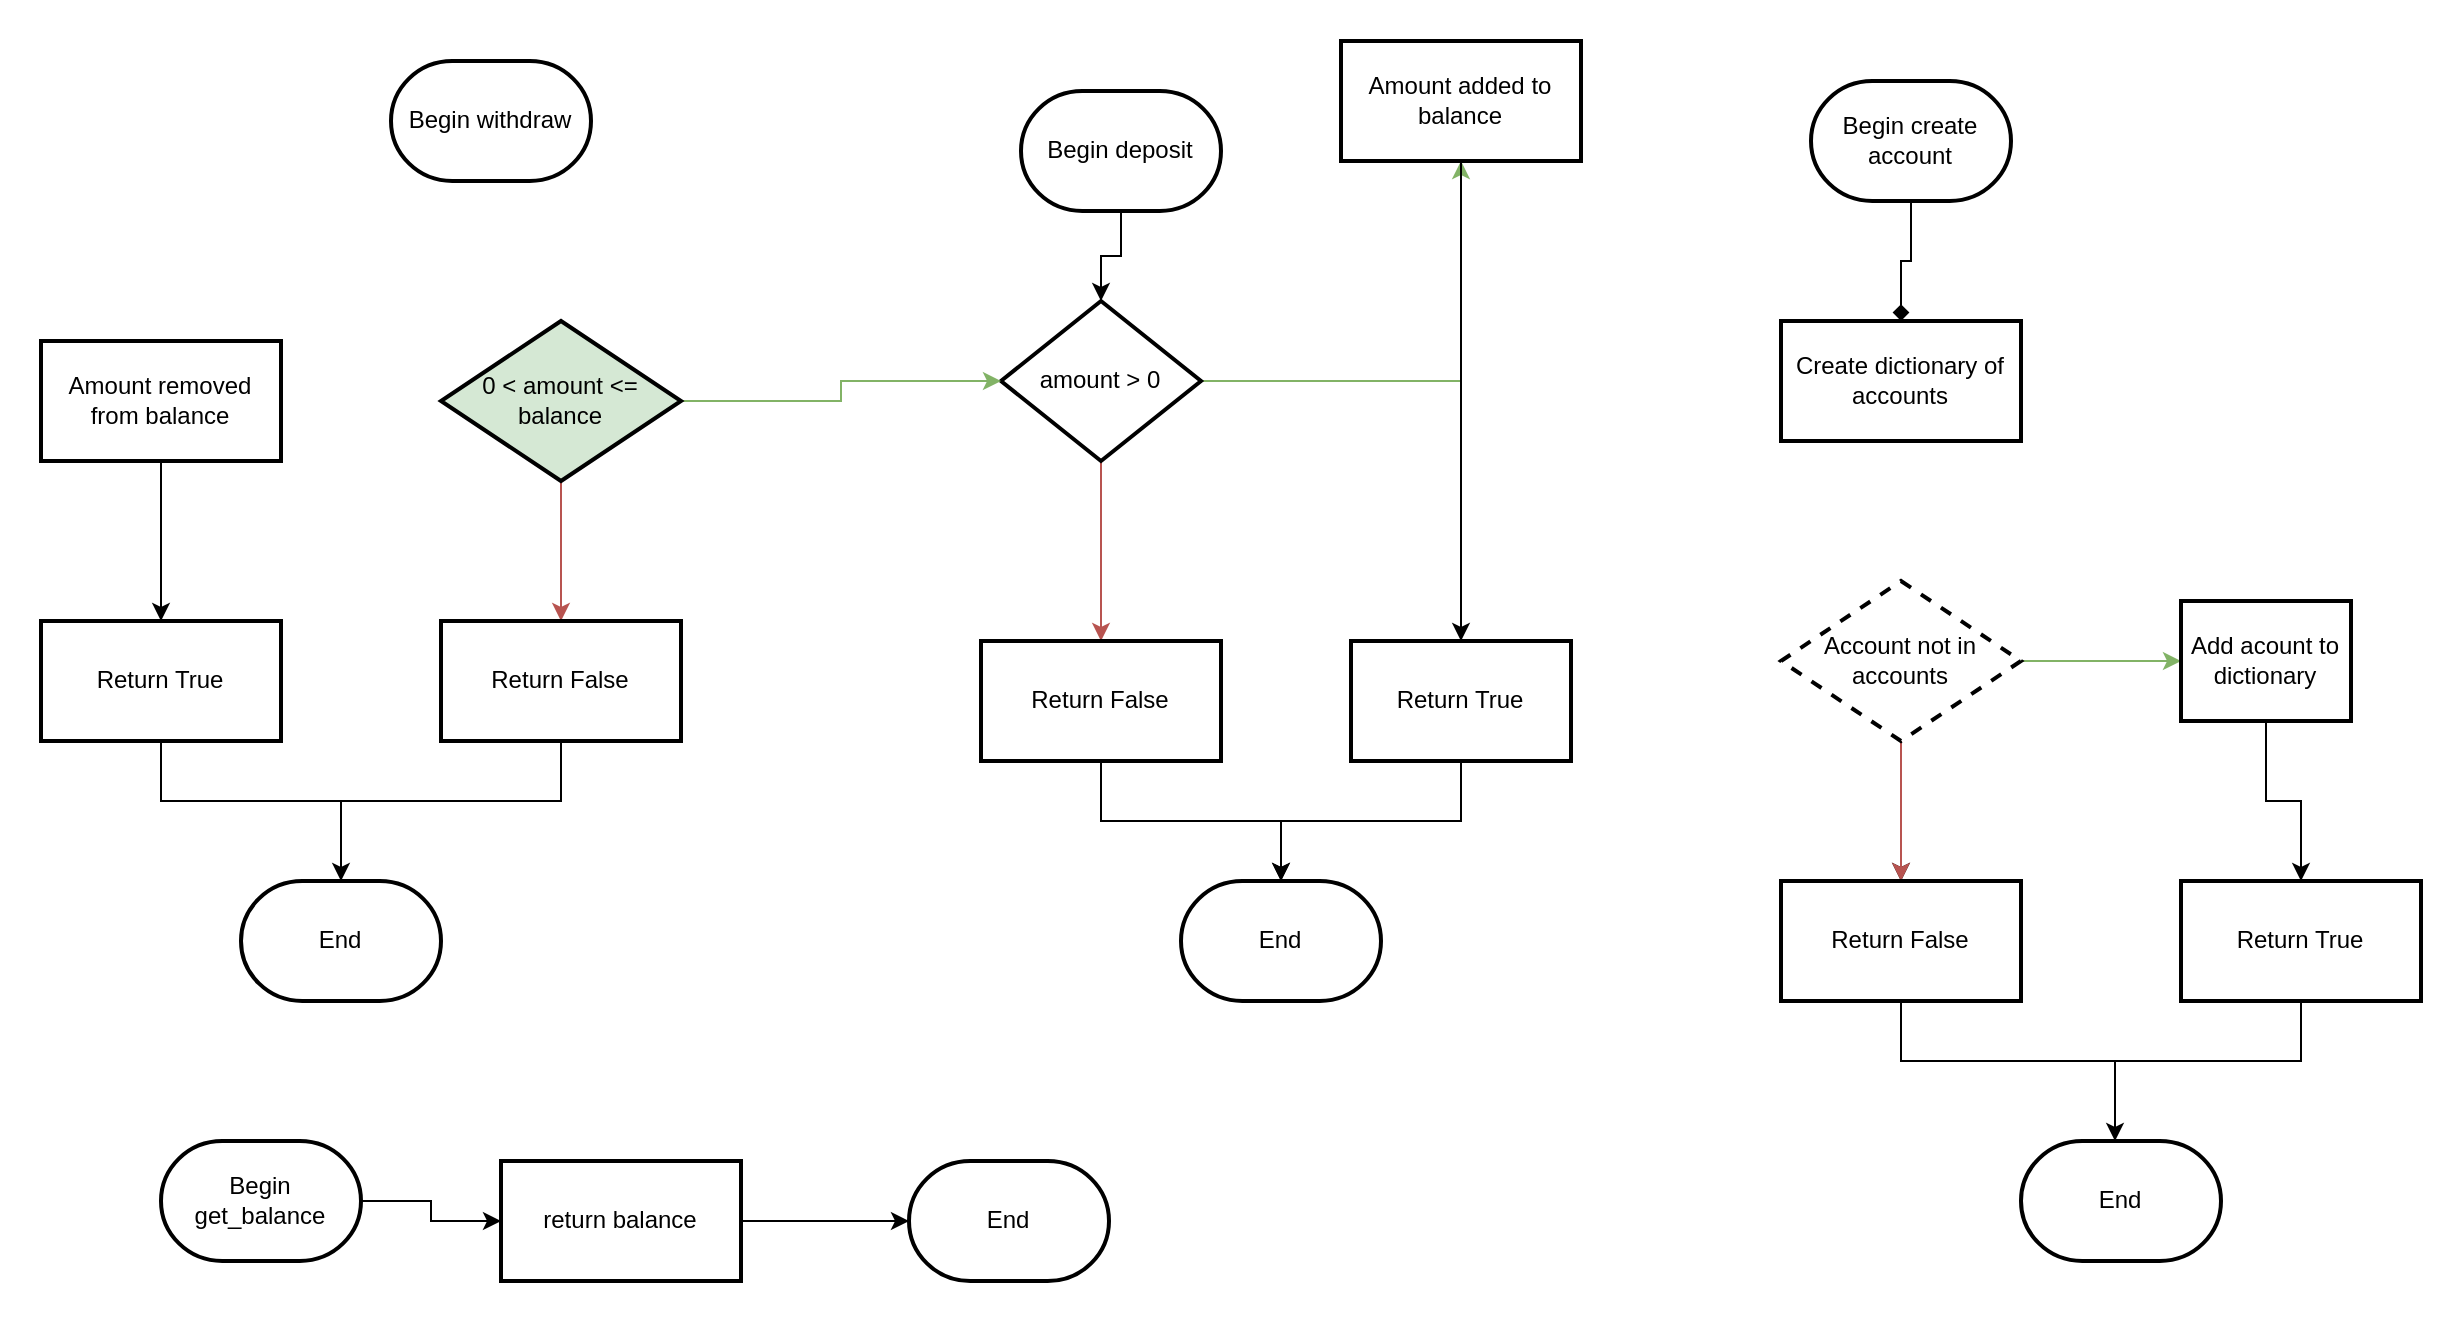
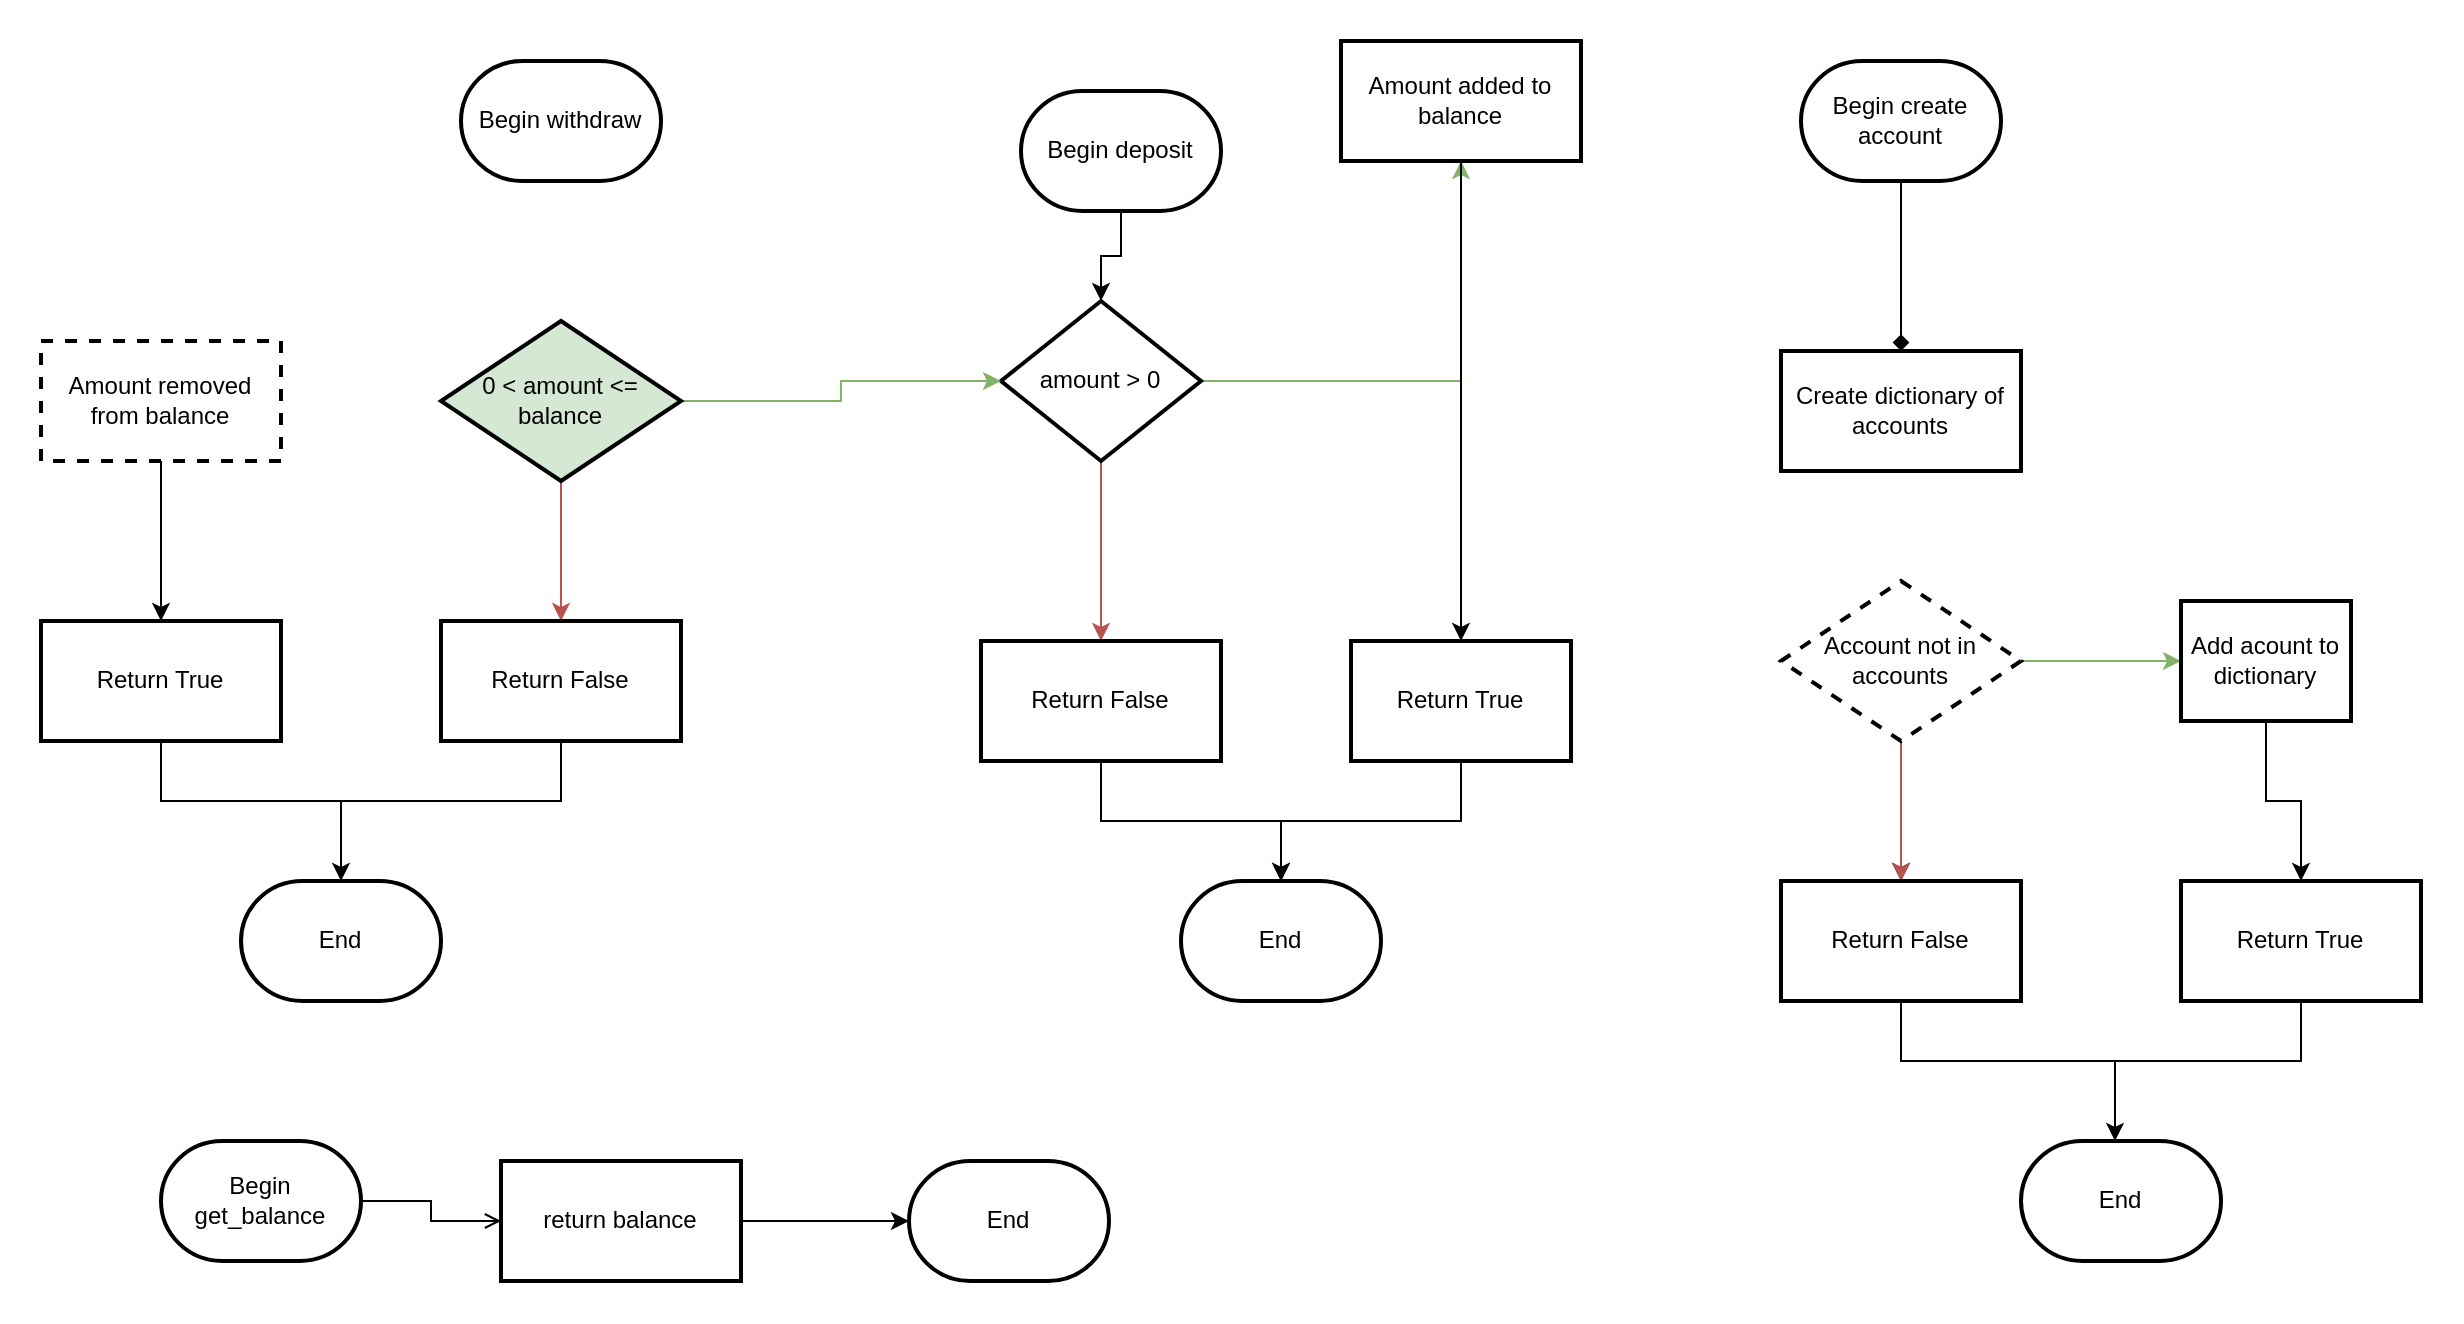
  <mxCell id="0" />
  <mxCell id="1" parent="0" />
  <mxCell id="2" value="" style="edgeStyle=orthogonalEdgeStyle;rounded=0;orthogonalLoop=1;jettySize=auto;html=1;" edge="1" parent="1" source="3" target="6"><mxGeometry relative="1" as="geometry" /></mxCell>
  <mxCell id="3" value="Begin deposit" style="strokeWidth=2;html=1;shape=mxgraph.flowchart.terminator;whiteSpace=wrap;" vertex="1" parent="1"><mxGeometry x="510" y="45" width="100" height="60" as="geometry" /></mxCell>
  <mxCell id="4" value="" style="edgeStyle=orthogonalEdgeStyle;rounded=0;orthogonalLoop=1;jettySize=auto;html=1;fillColor=#f8cecc;strokeColor=#b85450;" edge="1" parent="1" source="6" target="8"><mxGeometry relative="1" as="geometry" /></mxCell>
  <mxCell id="5" value="" style="edgeStyle=orthogonalEdgeStyle;rounded=0;orthogonalLoop=1;jettySize=auto;html=1;fillColor=#d5e8d4;strokeColor=#82b366;" edge="1" parent="1" source="6" target="10"><mxGeometry relative="1" as="geometry" /></mxCell>
  <mxCell id="6" value="amount &amp;gt; 0" style="rhombus;whiteSpace=wrap;html=1;strokeWidth=2;" vertex="1" parent="1"><mxGeometry x="500" y="150" width="100" height="80" as="geometry" /></mxCell>
  <mxCell id="7" style="edgeStyle=orthogonalEdgeStyle;rounded=0;orthogonalLoop=1;jettySize=auto;html=1;exitX=0.5;exitY=1;exitDx=0;exitDy=0;" edge="1" parent="1" source="8" target="13"><mxGeometry relative="1" as="geometry" /></mxCell>
  <mxCell id="8" value="Return False" style="whiteSpace=wrap;html=1;strokeWidth=2;" vertex="1" parent="1"><mxGeometry x="490" y="320" width="120" height="60" as="geometry" /></mxCell>
  <mxCell id="9" value="" style="edgeStyle=orthogonalEdgeStyle;rounded=0;orthogonalLoop=1;jettySize=auto;html=1;" edge="1" parent="1" source="10" target="12"><mxGeometry relative="1" as="geometry" /></mxCell>
  <mxCell id="10" value="Amount added to balance" style="whiteSpace=wrap;html=1;strokeWidth=2;" vertex="1" parent="1"><mxGeometry x="670" y="20" width="120" height="60" as="geometry" /></mxCell>
  <mxCell id="11" style="edgeStyle=orthogonalEdgeStyle;rounded=0;orthogonalLoop=1;jettySize=auto;html=1;exitX=0.5;exitY=1;exitDx=0;exitDy=0;entryX=0.5;entryY=0;entryDx=0;entryDy=0;entryPerimeter=0;" edge="1" parent="1" source="12" target="13"><mxGeometry relative="1" as="geometry"><mxPoint x="650" y="440" as="targetPoint" /><Array as="points"><mxPoint x="730" y="410" /><mxPoint x="640" y="410" /></Array></mxGeometry></mxCell>
  <mxCell id="12" value="Return True" style="whiteSpace=wrap;html=1;strokeWidth=2;" vertex="1" parent="1"><mxGeometry x="675" y="320" width="110" height="60" as="geometry" /></mxCell>
  <mxCell id="13" value="End" style="strokeWidth=2;html=1;shape=mxgraph.flowchart.terminator;whiteSpace=wrap;" vertex="1" parent="1"><mxGeometry x="590" y="440" width="100" height="60" as="geometry" /></mxCell>
- <mxCell id="14" value="Begin withdraw" style="strokeWidth=2;html=1;shape=mxgraph.flowchart.terminator;whiteSpace=wrap;" vertex="1" parent="1"><mxGeometry x="195" y="30" width="100" height="60" as="geometry" /></mxCell>
+ <mxCell id="14" value="Begin withdraw" style="strokeWidth=2;html=1;shape=mxgraph.flowchart.terminator;whiteSpace=wrap;" vertex="1" parent="1"><mxGeometry x="230" y="30" width="100" height="60" as="geometry" /></mxCell>
  <mxCell id="15" value="" style="edgeStyle=orthogonalEdgeStyle;rounded=0;orthogonalLoop=1;jettySize=auto;html=1;fillColor=#d5e8d4;strokeColor=#82b366;" edge="1" parent="1" source="17" target="6"><mxGeometry relative="1" as="geometry" /></mxCell>
  <mxCell id="16" value="" style="edgeStyle=orthogonalEdgeStyle;rounded=0;orthogonalLoop=1;jettySize=auto;html=1;fillColor=#f8cecc;strokeColor=#b85450;" edge="1" parent="1" source="17" target="21"><mxGeometry relative="1" as="geometry" /></mxCell>
  <mxCell id="17" value="0 &amp;lt; amount &amp;lt;= balance" style="rhombus;whiteSpace=wrap;html=1;strokeWidth=2;fillColor=#d5e8d4;" vertex="1" parent="1"><mxGeometry x="220" y="160" width="120" height="80" as="geometry" /></mxCell>
  <mxCell id="18" value="" style="edgeStyle=orthogonalEdgeStyle;rounded=0;orthogonalLoop=1;jettySize=auto;html=1;" edge="1" parent="1" source="19" target="20"><mxGeometry relative="1" as="geometry" /></mxCell>
- <mxCell id="19" value="Amount removed from balance" style="whiteSpace=wrap;html=1;strokeWidth=2;" vertex="1" parent="1"><mxGeometry x="20" y="170" width="120" height="60" as="geometry" /></mxCell>
+ <mxCell id="19" value="Amount removed from balance" style="whiteSpace=wrap;html=1;strokeWidth=2;dashed=1;" vertex="1" parent="1"><mxGeometry x="20" y="170" width="120" height="60" as="geometry" /></mxCell>
  <mxCell id="20" value="Return True" style="whiteSpace=wrap;html=1;strokeWidth=2;" vertex="1" parent="1"><mxGeometry x="20" y="310" width="120" height="60" as="geometry" /></mxCell>
  <mxCell id="21" value="Return False" style="whiteSpace=wrap;html=1;strokeWidth=2;" vertex="1" parent="1"><mxGeometry x="220" y="310" width="120" height="60" as="geometry" /></mxCell>
  <mxCell id="22" style="edgeStyle=orthogonalEdgeStyle;rounded=0;orthogonalLoop=1;jettySize=auto;html=1;exitX=0.5;exitY=1;exitDx=0;exitDy=0;entryX=0.5;entryY=0;entryDx=0;entryDy=0;entryPerimeter=0;" edge="1" parent="1" target="24"><mxGeometry relative="1" as="geometry"><mxPoint x="100" y="370" as="sourcePoint" /><Array as="points"><mxPoint x="80" y="370" /><mxPoint x="80" y="400" /><mxPoint x="170" y="400" /><mxPoint x="170" y="490" /></Array></mxGeometry></mxCell>
  <mxCell id="23" style="edgeStyle=orthogonalEdgeStyle;rounded=0;orthogonalLoop=1;jettySize=auto;html=1;exitX=0.5;exitY=1;exitDx=0;exitDy=0;entryX=0.5;entryY=0;entryDx=0;entryDy=0;entryPerimeter=0;" edge="1" parent="1" target="24"><mxGeometry relative="1" as="geometry"><mxPoint x="200" y="430" as="targetPoint" /><mxPoint x="280" y="370" as="sourcePoint" /><Array as="points"><mxPoint x="280" y="400" /><mxPoint x="170" y="400" /></Array></mxGeometry></mxCell>
  <mxCell id="24" value="End" style="strokeWidth=2;html=1;shape=mxgraph.flowchart.terminator;whiteSpace=wrap;" vertex="1" parent="1"><mxGeometry x="120" y="440" width="100" height="60" as="geometry" /></mxCell>
- <mxCell id="25" value="" style="edgeStyle=orthogonalEdgeStyle;rounded=0;orthogonalLoop=1;jettySize=auto;html=1;" edge="1" parent="1" source="26" target="27"><mxGeometry relative="1" as="geometry" /></mxCell>
+ <mxCell id="25" value="" style="edgeStyle=orthogonalEdgeStyle;rounded=0;orthogonalLoop=1;jettySize=auto;html=1;endArrow=open;" edge="1" parent="1" source="26" target="27"><mxGeometry relative="1" as="geometry" /></mxCell>
  <mxCell id="26" value="Begin get_balance" style="strokeWidth=2;html=1;shape=mxgraph.flowchart.terminator;whiteSpace=wrap;" vertex="1" parent="1"><mxGeometry x="80" y="570" width="100" height="60" as="geometry" /></mxCell>
  <mxCell id="27" value="return balance" style="whiteSpace=wrap;html=1;strokeWidth=2;" vertex="1" parent="1"><mxGeometry x="250" y="580" width="120" height="60" as="geometry" /></mxCell>
  <mxCell id="28" value="End" style="strokeWidth=2;html=1;shape=mxgraph.flowchart.terminator;whiteSpace=wrap;" vertex="1" parent="1"><mxGeometry x="454" y="580" width="100" height="60" as="geometry" /></mxCell>
  <mxCell id="29" style="edgeStyle=orthogonalEdgeStyle;rounded=0;orthogonalLoop=1;jettySize=auto;html=1;entryX=0;entryY=0.5;entryDx=0;entryDy=0;entryPerimeter=0;" edge="1" parent="1" source="27" target="28"><mxGeometry relative="1" as="geometry" /></mxCell>
  <mxCell id="30" value="" style="edgeStyle=orthogonalEdgeStyle;rounded=0;orthogonalLoop=1;jettySize=auto;html=1;endArrow=diamond;" edge="1" parent="1" source="31" target="32"><mxGeometry relative="1" as="geometry" /></mxCell>
- <mxCell id="31" value="Begin create account" style="strokeWidth=2;html=1;shape=mxgraph.flowchart.terminator;whiteSpace=wrap;" vertex="1" parent="1"><mxGeometry x="905" y="40" width="100" height="60" as="geometry" /></mxCell>
- <mxCell id="32" value="Create dictionary of accounts" style="whiteSpace=wrap;html=1;strokeWidth=2;" vertex="1" parent="1"><mxGeometry x="890" y="160" width="120" height="60" as="geometry" /></mxCell>
+ <mxCell id="31" value="Begin create account" style="strokeWidth=2;html=1;shape=mxgraph.flowchart.terminator;whiteSpace=wrap;" vertex="1" parent="1"><mxGeometry x="900" y="30" width="100" height="60" as="geometry" /></mxCell>
+ <mxCell id="32" value="Create dictionary of accounts" style="whiteSpace=wrap;html=1;strokeWidth=2;" vertex="1" parent="1"><mxGeometry x="890" y="175" width="120" height="60" as="geometry" /></mxCell>
  <mxCell id="33" value="" style="edgeStyle=orthogonalEdgeStyle;rounded=0;orthogonalLoop=1;jettySize=auto;html=1;fillColor=#d5e8d4;strokeColor=#82b366;" edge="1" parent="1" source="36" target="38"><mxGeometry relative="1" as="geometry" /></mxCell>
  <mxCell id="34" value="" style="edgeStyle=orthogonalEdgeStyle;rounded=0;orthogonalLoop=1;jettySize=auto;html=1;" edge="1" parent="1" source="36" target="40"><mxGeometry relative="1" as="geometry" /></mxCell>
  <mxCell id="35" value="" style="edgeStyle=orthogonalEdgeStyle;rounded=0;orthogonalLoop=1;jettySize=auto;html=1;fillColor=#f8cecc;strokeColor=#b85450;" edge="1" parent="1" source="36" target="40"><mxGeometry relative="1" as="geometry" /></mxCell>
  <mxCell id="36" value="Account not in accounts" style="rhombus;whiteSpace=wrap;html=1;strokeWidth=2;dashed=1;" vertex="1" parent="1"><mxGeometry x="890" y="290" width="120" height="80" as="geometry" /></mxCell>
  <mxCell id="37" value="" style="edgeStyle=orthogonalEdgeStyle;rounded=0;orthogonalLoop=1;jettySize=auto;html=1;" edge="1" parent="1" source="38" target="39"><mxGeometry relative="1" as="geometry" /></mxCell>
  <mxCell id="38" value="Add acount to dictionary" style="whiteSpace=wrap;html=1;strokeWidth=2;" vertex="1" parent="1"><mxGeometry x="1090" y="300" width="85" height="60" as="geometry" /></mxCell>
  <mxCell id="39" value="Return True" style="whiteSpace=wrap;html=1;strokeWidth=2;" vertex="1" parent="1"><mxGeometry x="1090" y="440" width="120" height="60" as="geometry" /></mxCell>
  <mxCell id="40" value="Return False" style="whiteSpace=wrap;html=1;strokeWidth=2;" vertex="1" parent="1"><mxGeometry x="890" y="440" width="120" height="60" as="geometry" /></mxCell>
  <mxCell id="41" style="edgeStyle=orthogonalEdgeStyle;rounded=0;orthogonalLoop=1;jettySize=auto;html=1;exitX=0.5;exitY=1;exitDx=0;exitDy=0;" edge="1" parent="1" target="43"><mxGeometry relative="1" as="geometry"><mxPoint x="967" y="500" as="sourcePoint" /><Array as="points"><mxPoint x="950" y="500" /><mxPoint x="950" y="530" /><mxPoint x="1057" y="530" /></Array></mxGeometry></mxCell>
  <mxCell id="42" style="edgeStyle=orthogonalEdgeStyle;rounded=0;orthogonalLoop=1;jettySize=auto;html=1;exitX=0.5;exitY=1;exitDx=0;exitDy=0;entryX=0.453;entryY=0.005;entryDx=0;entryDy=0;entryPerimeter=0;" edge="1" parent="1" target="43"><mxGeometry relative="1" as="geometry"><mxPoint x="1067" y="560" as="targetPoint" /><mxPoint x="1147" y="500" as="sourcePoint" /><Array as="points"><mxPoint x="1150" y="500" /><mxPoint x="1150" y="530" /><mxPoint x="1057" y="530" /><mxPoint x="1057" y="610" /><mxPoint x="1055" y="610" /></Array></mxGeometry></mxCell>
  <mxCell id="43" value="End" style="strokeWidth=2;html=1;shape=mxgraph.flowchart.terminator;whiteSpace=wrap;" vertex="1" parent="1"><mxGeometry x="1010" y="570" width="100" height="60" as="geometry" /></mxCell>
